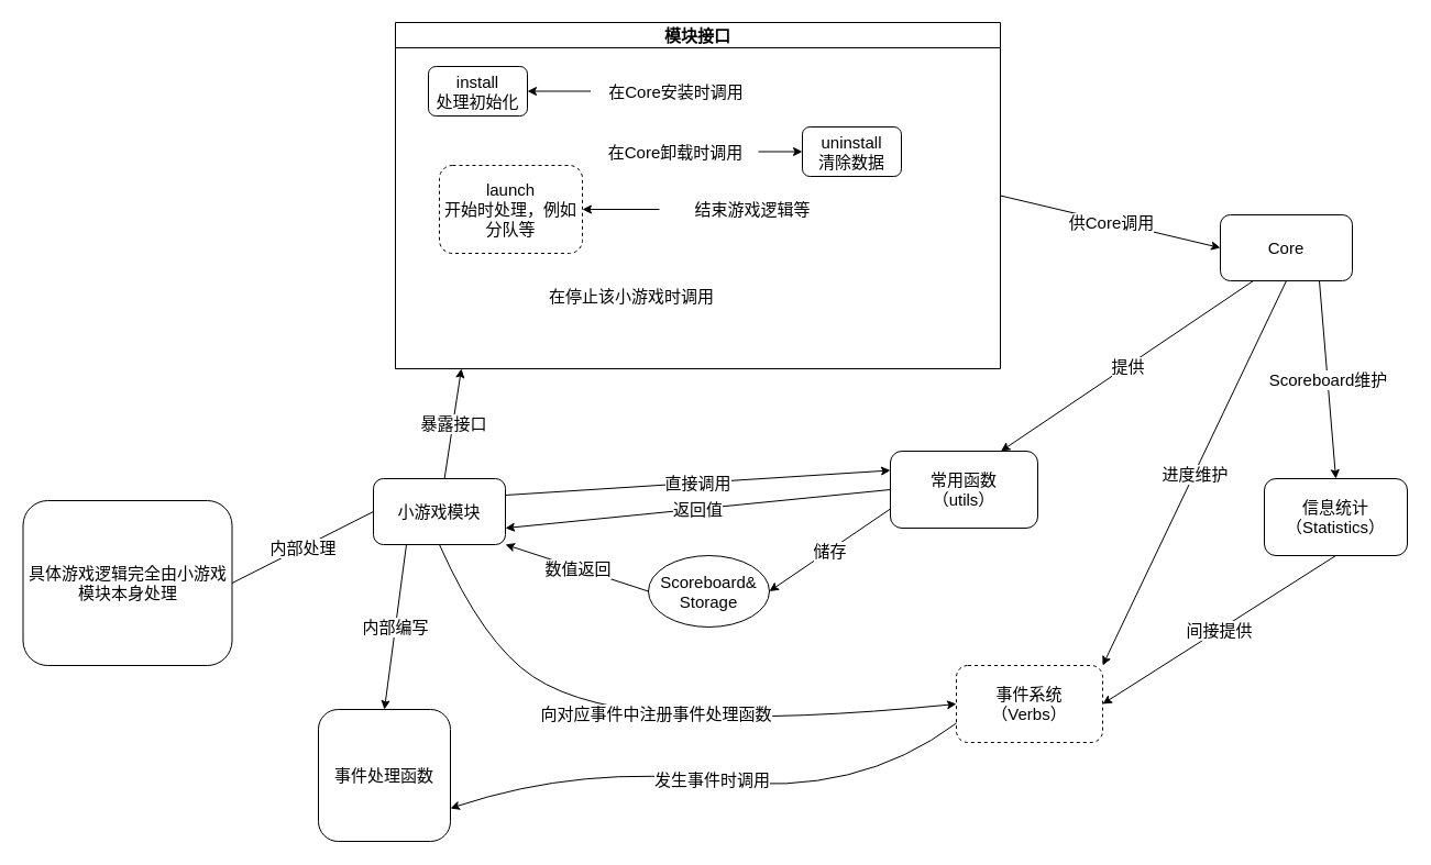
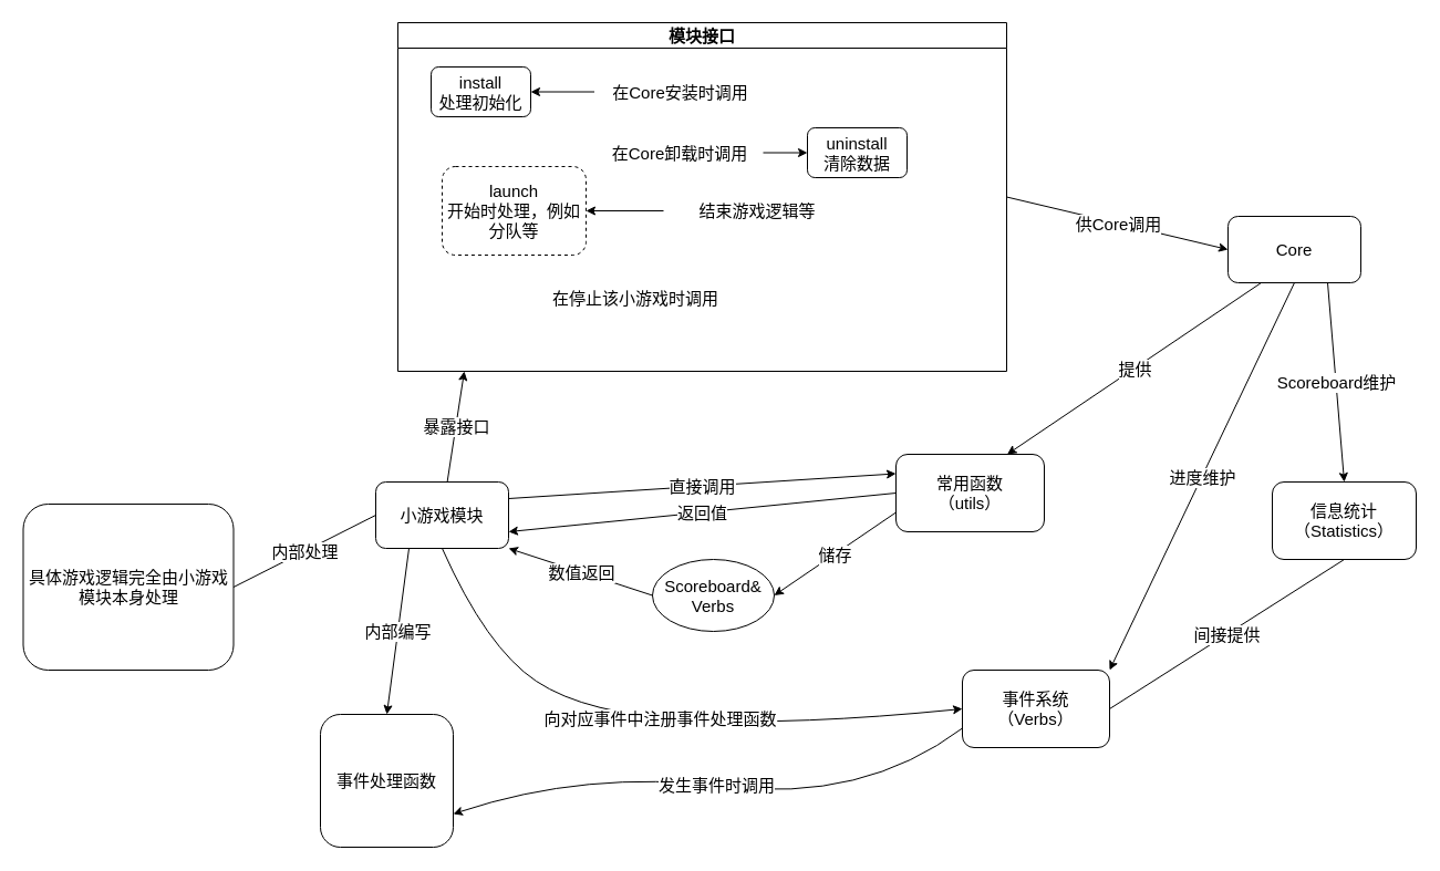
  <mxCell id="0" />
  <mxCell id="1" parent="0" />
  <mxCell id="2" value="&lt;font style=&quot;font-size: 15px;&quot;&gt;小游戏模块&lt;/font&gt;" style="rounded=1;whiteSpace=wrap;html=1;" parent="1" vertex="1"><mxGeometry x="339" y="435" width="120" height="60" as="geometry" /></mxCell>
  <mxCell id="3" value="Core" style="rounded=1;whiteSpace=wrap;html=1;fontSize=15;" parent="1" vertex="1"><mxGeometry x="1109" y="195" width="120" height="60" as="geometry" /></mxCell>
  <mxCell id="4" value="" style="endArrow=classic;html=1;fontSize=15;" parent="1" source="2" edge="1"><mxGeometry relative="1" as="geometry"><mxPoint x="859" y="185" as="sourcePoint" /><mxPoint x="419" y="335" as="targetPoint" /></mxGeometry></mxCell>
  <mxCell id="5" value="暴露接口" style="edgeLabel;resizable=0;html=1;align=center;verticalAlign=middle;fontSize=15;" parent="4" connectable="0" vertex="1"><mxGeometry relative="1" as="geometry" /></mxCell>
  <mxCell id="6" value="模块接口" style="swimlane;whiteSpace=wrap;html=1;fontSize=15;" parent="1" vertex="1"><mxGeometry x="359" y="20" width="550" height="315" as="geometry"><mxRectangle x="-170" y="75" width="170" height="30" as="alternateBounds" /></mxGeometry></mxCell>
  <mxCell id="7" value="install&lt;br&gt;处理初始化" style="rounded=1;whiteSpace=wrap;html=1;fontSize=15;" parent="6" vertex="1"><mxGeometry x="30" y="40" width="90" height="45" as="geometry" /></mxCell>
  <mxCell id="8" value="" style="edgeStyle=none;html=1;fontSize=15;" parent="6" source="9" target="7" edge="1"><mxGeometry relative="1" as="geometry" /></mxCell>
  <mxCell id="9" value="在Core安装时调用" style="text;html=1;strokeColor=none;fillColor=none;align=center;verticalAlign=middle;whiteSpace=wrap;rounded=0;fontSize=15;" parent="6" vertex="1"><mxGeometry x="177.5" y="47.5" width="155" height="30" as="geometry" /></mxCell>
  <mxCell id="10" value="uninstall&lt;br&gt;清除数据" style="rounded=1;whiteSpace=wrap;html=1;fontSize=15;" parent="6" vertex="1"><mxGeometry x="370" y="95" width="90" height="45" as="geometry" /></mxCell>
  <mxCell id="11" value="" style="edgeStyle=none;html=1;fontSize=15;" parent="6" source="12" target="10" edge="1"><mxGeometry relative="1" as="geometry" /></mxCell>
  <mxCell id="12" value="在Core卸载时调用" style="text;html=1;strokeColor=none;fillColor=none;align=center;verticalAlign=middle;whiteSpace=wrap;rounded=0;fontSize=15;" parent="6" vertex="1"><mxGeometry x="180" y="102.5" width="150" height="30" as="geometry" /></mxCell>
  <mxCell id="13" value="launch&lt;br&gt;开始时处理，例如分队等" style="rounded=1;whiteSpace=wrap;html=1;fontSize=15;dashed=1;" parent="6" vertex="1"><mxGeometry x="40" y="130" width="130" height="80" as="geometry" /></mxCell>
  <mxCell id="14" value="" style="edgeStyle=none;html=1;fontSize=15;" parent="6" source="15" target="13" edge="1"><mxGeometry relative="1" as="geometry" /></mxCell>
  <mxCell id="15" value="结束游戏逻辑等" style="text;html=1;strokeColor=none;fillColor=none;align=center;verticalAlign=middle;whiteSpace=wrap;rounded=0;fontSize=15;" parent="6" vertex="1"><mxGeometry x="240" y="155" width="170" height="30" as="geometry" /></mxCell>
  <mxCell id="16" value="在停止该小游戏时调用" style="text;html=1;strokeColor=none;fillColor=none;align=center;verticalAlign=middle;whiteSpace=wrap;rounded=0;fontSize=15;" parent="6" vertex="1"><mxGeometry x="130" y="233.75" width="170" height="30" as="geometry" /></mxCell>
  <mxCell id="17" value="" style="endArrow=classic;html=1;fontSize=15;entryX=0;entryY=0.5;entryDx=0;entryDy=0;exitX=1;exitY=0.5;exitDx=0;exitDy=0;" parent="1" source="6" target="3" edge="1"><mxGeometry relative="1" as="geometry"><mxPoint x="789" y="225" as="sourcePoint" /><mxPoint x="929" y="175" as="targetPoint" /><Array as="points" /></mxGeometry></mxCell>
  <mxCell id="18" value="供Core调用" style="edgeLabel;resizable=0;html=1;align=center;verticalAlign=middle;fontSize=15;" parent="17" connectable="0" vertex="1"><mxGeometry relative="1" as="geometry" /></mxCell>
  <mxCell id="19" value="具体游戏逻辑完全由小游戏模块本身处理" style="rounded=1;whiteSpace=wrap;html=1;fontSize=15;" parent="1" vertex="1"><mxGeometry x="20.5" y="455" width="190" height="150" as="geometry" /></mxCell>
  <mxCell id="20" value="" style="endArrow=none;html=1;fontSize=15;exitX=0;exitY=0.5;exitDx=0;exitDy=0;entryX=1;entryY=0.5;entryDx=0;entryDy=0;" parent="1" source="2" target="19" edge="1"><mxGeometry relative="1" as="geometry"><mxPoint x="249" y="325" as="sourcePoint" /><mxPoint x="349" y="325" as="targetPoint" /></mxGeometry></mxCell>
  <mxCell id="21" value="内部处理" style="edgeLabel;resizable=0;html=1;align=center;verticalAlign=middle;fontSize=15;" parent="20" connectable="0" vertex="1"><mxGeometry relative="1" as="geometry" /></mxCell>
  <mxCell id="22" value="" style="endArrow=classic;html=1;fontSize=15;exitX=0.25;exitY=1;exitDx=0;exitDy=0;entryX=0.75;entryY=0;entryDx=0;entryDy=0;" parent="1" source="3" target="24" edge="1"><mxGeometry relative="1" as="geometry"><mxPoint x="739" y="425" as="sourcePoint" /><mxPoint x="859" y="445" as="targetPoint" /></mxGeometry></mxCell>
  <mxCell id="23" value="提供" style="edgeLabel;resizable=0;html=1;align=center;verticalAlign=middle;fontSize=15;" parent="22" connectable="0" vertex="1"><mxGeometry relative="1" as="geometry" /></mxCell>
  <mxCell id="24" value="常用函数&lt;br&gt;（utils）" style="rounded=1;whiteSpace=wrap;html=1;fontSize=15;" parent="1" vertex="1"><mxGeometry x="809" y="410" width="134" height="70" as="geometry" /></mxCell>
- <mxCell id="25" value="事件系统&lt;br&gt;（Verbs）" style="rounded=1;whiteSpace=wrap;html=1;fontSize=15;dashed=1;" parent="1" vertex="1"><mxGeometry x="869" y="605" width="133" height="70" as="geometry" /></mxCell>
+ <mxCell id="25" value="事件系统&lt;br&gt;（Verbs）" style="rounded=1;whiteSpace=wrap;html=1;fontSize=15;" parent="1" vertex="1"><mxGeometry x="869" y="605" width="133" height="70" as="geometry" /></mxCell>
  <mxCell id="26" value="信息统计&lt;br&gt;（Statistics）" style="rounded=1;whiteSpace=wrap;html=1;fontSize=15;" parent="1" vertex="1"><mxGeometry x="1149" y="435" width="130" height="70" as="geometry" /></mxCell>
  <mxCell id="27" value="" style="endArrow=classic;html=1;fontSize=15;exitX=0.5;exitY=1;exitDx=0;exitDy=0;entryX=1;entryY=0;entryDx=0;entryDy=0;" parent="1" source="3" target="25" edge="1"><mxGeometry relative="1" as="geometry"><mxPoint x="739" y="425" as="sourcePoint" /><mxPoint x="839" y="425" as="targetPoint" /></mxGeometry></mxCell>
  <mxCell id="28" value="进度维护" style="edgeLabel;resizable=0;html=1;align=center;verticalAlign=middle;fontSize=15;" parent="27" connectable="0" vertex="1"><mxGeometry relative="1" as="geometry" /></mxCell>
  <mxCell id="29" value="" style="endArrow=classic;html=1;fontSize=15;exitX=0.75;exitY=1;exitDx=0;exitDy=0;entryX=0.5;entryY=0;entryDx=0;entryDy=0;" parent="1" source="3" target="26" edge="1"><mxGeometry relative="1" as="geometry"><mxPoint x="739" y="425" as="sourcePoint" /><mxPoint x="839" y="425" as="targetPoint" /></mxGeometry></mxCell>
  <mxCell id="30" value="Scoreboard维护" style="edgeLabel;resizable=0;html=1;align=center;verticalAlign=middle;fontSize=15;" parent="29" connectable="0" vertex="1"><mxGeometry relative="1" as="geometry" /></mxCell>
- <mxCell id="31" value="" style="endArrow=classic;html=1;fontSize=15;entryX=1;entryY=0.5;entryDx=0;entryDy=0;exitX=0.5;exitY=1;exitDx=0;exitDy=0;" parent="1" source="26" target="25" edge="1"><mxGeometry relative="1" as="geometry"><mxPoint x="989" y="565" as="sourcePoint" /><mxPoint x="839" y="425" as="targetPoint" /></mxGeometry></mxCell>
+ <mxCell id="31" value="" style="endArrow=none;html=1;fontSize=15;entryX=1;entryY=0.5;entryDx=0;entryDy=0;exitX=0.5;exitY=1;exitDx=0;exitDy=0;" parent="1" source="26" target="25" edge="1"><mxGeometry relative="1" as="geometry"><mxPoint x="989" y="565" as="sourcePoint" /><mxPoint x="839" y="425" as="targetPoint" /></mxGeometry></mxCell>
  <mxCell id="32" value="间接提供" style="edgeLabel;resizable=0;html=1;align=center;verticalAlign=middle;fontSize=15;" parent="31" connectable="0" vertex="1"><mxGeometry relative="1" as="geometry" /></mxCell>
- <mxCell id="33" value="Scoreboard&amp;amp;&lt;br&gt;Storage" style="ellipse;whiteSpace=wrap;html=1;fontSize=15;" parent="1" vertex="1"><mxGeometry x="589" y="505" width="110" height="65" as="geometry" /></mxCell>
+ <mxCell id="33" value="Scoreboard&amp;amp;&lt;br&gt;Verbs" style="ellipse;whiteSpace=wrap;html=1;fontSize=15;" parent="1" vertex="1"><mxGeometry x="589" y="505" width="110" height="65" as="geometry" /></mxCell>
  <mxCell id="34" value="" style="endArrow=classic;html=1;fontSize=15;exitX=1;exitY=0.25;exitDx=0;exitDy=0;entryX=0;entryY=0.25;entryDx=0;entryDy=0;" parent="1" source="2" target="24" edge="1"><mxGeometry relative="1" as="geometry"><mxPoint x="409" y="465" as="sourcePoint" /><mxPoint x="559" y="409" as="targetPoint" /></mxGeometry></mxCell>
  <mxCell id="35" value="直接调用" style="edgeLabel;resizable=0;html=1;align=center;verticalAlign=middle;fontSize=15;" parent="34" connectable="0" vertex="1"><mxGeometry relative="1" as="geometry" /></mxCell>
  <mxCell id="36" value="" style="endArrow=classic;html=1;fontSize=15;entryX=1;entryY=1;entryDx=0;entryDy=0;exitX=0;exitY=0.5;exitDx=0;exitDy=0;" parent="1" source="33" target="2" edge="1"><mxGeometry relative="1" as="geometry"><mxPoint x="559" y="459.2" as="sourcePoint" /><mxPoint x="439" y="490" as="targetPoint" /></mxGeometry></mxCell>
  <mxCell id="37" value="数值返回" style="edgeLabel;resizable=0;html=1;align=center;verticalAlign=middle;fontSize=15;" parent="36" connectable="0" vertex="1"><mxGeometry relative="1" as="geometry" /></mxCell>
  <mxCell id="38" value="" style="endArrow=classic;html=1;fontSize=15;entryX=1;entryY=0.5;entryDx=0;entryDy=0;exitX=0;exitY=0.75;exitDx=0;exitDy=0;" parent="1" source="24" target="33" edge="1"><mxGeometry relative="1" as="geometry"><mxPoint x="579" y="405" as="sourcePoint" /><mxPoint x="679" y="405" as="targetPoint" /></mxGeometry></mxCell>
  <mxCell id="39" value="储存" style="edgeLabel;resizable=0;html=1;align=center;verticalAlign=middle;fontSize=15;" parent="38" connectable="0" vertex="1"><mxGeometry relative="1" as="geometry" /></mxCell>
  <mxCell id="40" value="" style="endArrow=classic;html=1;fontSize=15;exitX=0;exitY=0.5;exitDx=0;exitDy=0;entryX=1;entryY=0.75;entryDx=0;entryDy=0;" parent="1" source="24" target="2" edge="1"><mxGeometry relative="1" as="geometry"><mxPoint x="579" y="405" as="sourcePoint" /><mxPoint x="679" y="405" as="targetPoint" /></mxGeometry></mxCell>
  <mxCell id="41" value="返回值" style="edgeLabel;resizable=0;html=1;align=center;verticalAlign=middle;fontSize=15;" parent="40" connectable="0" vertex="1"><mxGeometry relative="1" as="geometry" /></mxCell>
  <mxCell id="42" value="向对应事件中注册事件处理函数" style="curved=1;endArrow=classic;html=1;fontSize=15;exitX=0.5;exitY=1;exitDx=0;exitDy=0;entryX=0;entryY=0.5;entryDx=0;entryDy=0;" parent="1" source="2" target="25" edge="1"><mxGeometry width="50" height="50" relative="1" as="geometry"><mxPoint x="579" y="635" as="sourcePoint" /><mxPoint x="829" y="665" as="targetPoint" /><Array as="points"><mxPoint x="439" y="585" /><mxPoint x="529" y="645" /><mxPoint x="719" y="655" /></Array></mxGeometry></mxCell>
  <mxCell id="43" value="事件处理函数" style="rounded=1;whiteSpace=wrap;html=1;fontSize=15;" parent="1" vertex="1"><mxGeometry x="289" y="645" width="120" height="120" as="geometry" /></mxCell>
  <mxCell id="44" value="内部编写" style="endArrow=classic;html=1;fontSize=15;entryX=0.5;entryY=0;entryDx=0;entryDy=0;exitX=0.25;exitY=1;exitDx=0;exitDy=0;" parent="1" source="2" target="43" edge="1"><mxGeometry width="50" height="50" relative="1" as="geometry"><mxPoint x="579" y="635" as="sourcePoint" /><mxPoint x="629" y="585" as="targetPoint" /></mxGeometry></mxCell>
  <mxCell id="45" value="发生事件时调用" style="curved=1;endArrow=classic;html=1;fontSize=15;exitX=0;exitY=0.75;exitDx=0;exitDy=0;entryX=1;entryY=0.75;entryDx=0;entryDy=0;" parent="1" source="25" target="43" edge="1"><mxGeometry width="50" height="50" relative="1" as="geometry"><mxPoint x="559" y="605" as="sourcePoint" /><mxPoint x="609" y="555" as="targetPoint" /><Array as="points"><mxPoint x="779" y="725" /><mxPoint x="529" y="695" /></Array></mxGeometry></mxCell>
